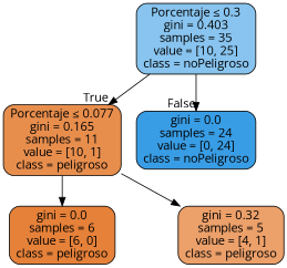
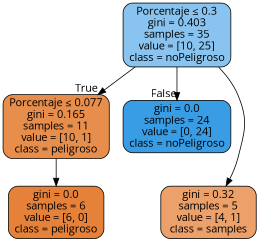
  digraph {
    fontname="Open Sans"
    node [color=black fontname="Open Sans" shape=box style="filled, rounded"]
    edge [fontname="Open Sans"]
    n1 [fillcolor="#88c4ef" label=<Porcentaje &le; 0.3<br/>gini = 0.403<br/>samples = 35<br/>value = [10, 25]<br/>class = noPeligroso>]
    n2 [fillcolor="#e88e4d" label=<Porcentaje &le; 0.077<br/>gini = 0.165<br/>samples = 11<br/>value = [10, 1]<br/>class = peligroso>]
    n3 [fillcolor="#399de5" label=<gini = 0.0<br/>samples = 24<br/>value = [0, 24]<br/>class = noPeligroso>]
-   n4 [fillcolor="#eca06a" label=<gini = 0.32<br/>samples = 5<br/>value = [4, 1]<br/>class = peligroso>]
+   n4 [fillcolor="#eca06a" label=<gini = 0.32<br/>samples = 5<br/>value = [4, 1]<br/>class = samples>]
    n5 [fillcolor="#e58139" label=<gini = 0.0<br/>samples = 6<br/>value = [6, 0]<br/>class = peligroso>]
    n1 -> n2 [headlabel=True labelangle=45 labeldistance=2.5]
    n1 -> n3 [headlabel=False labelangle=-45 labeldistance=2.5]
-   n2 -> n4
+   n1 -> n4
    n2 -> n5
  }
